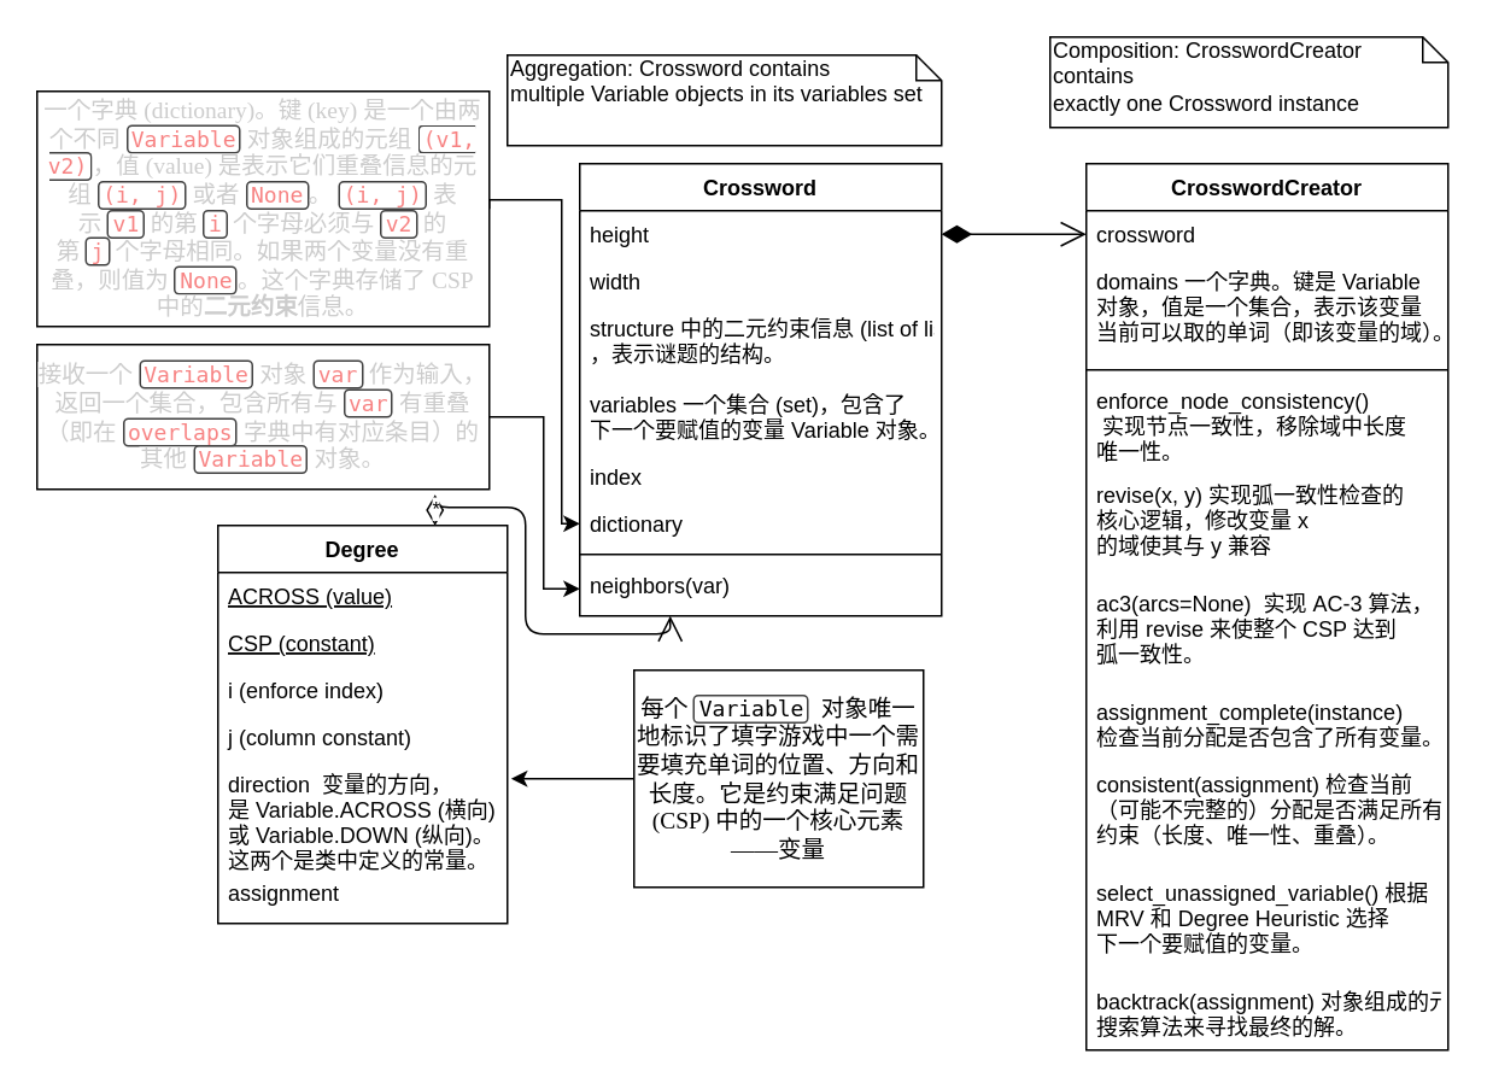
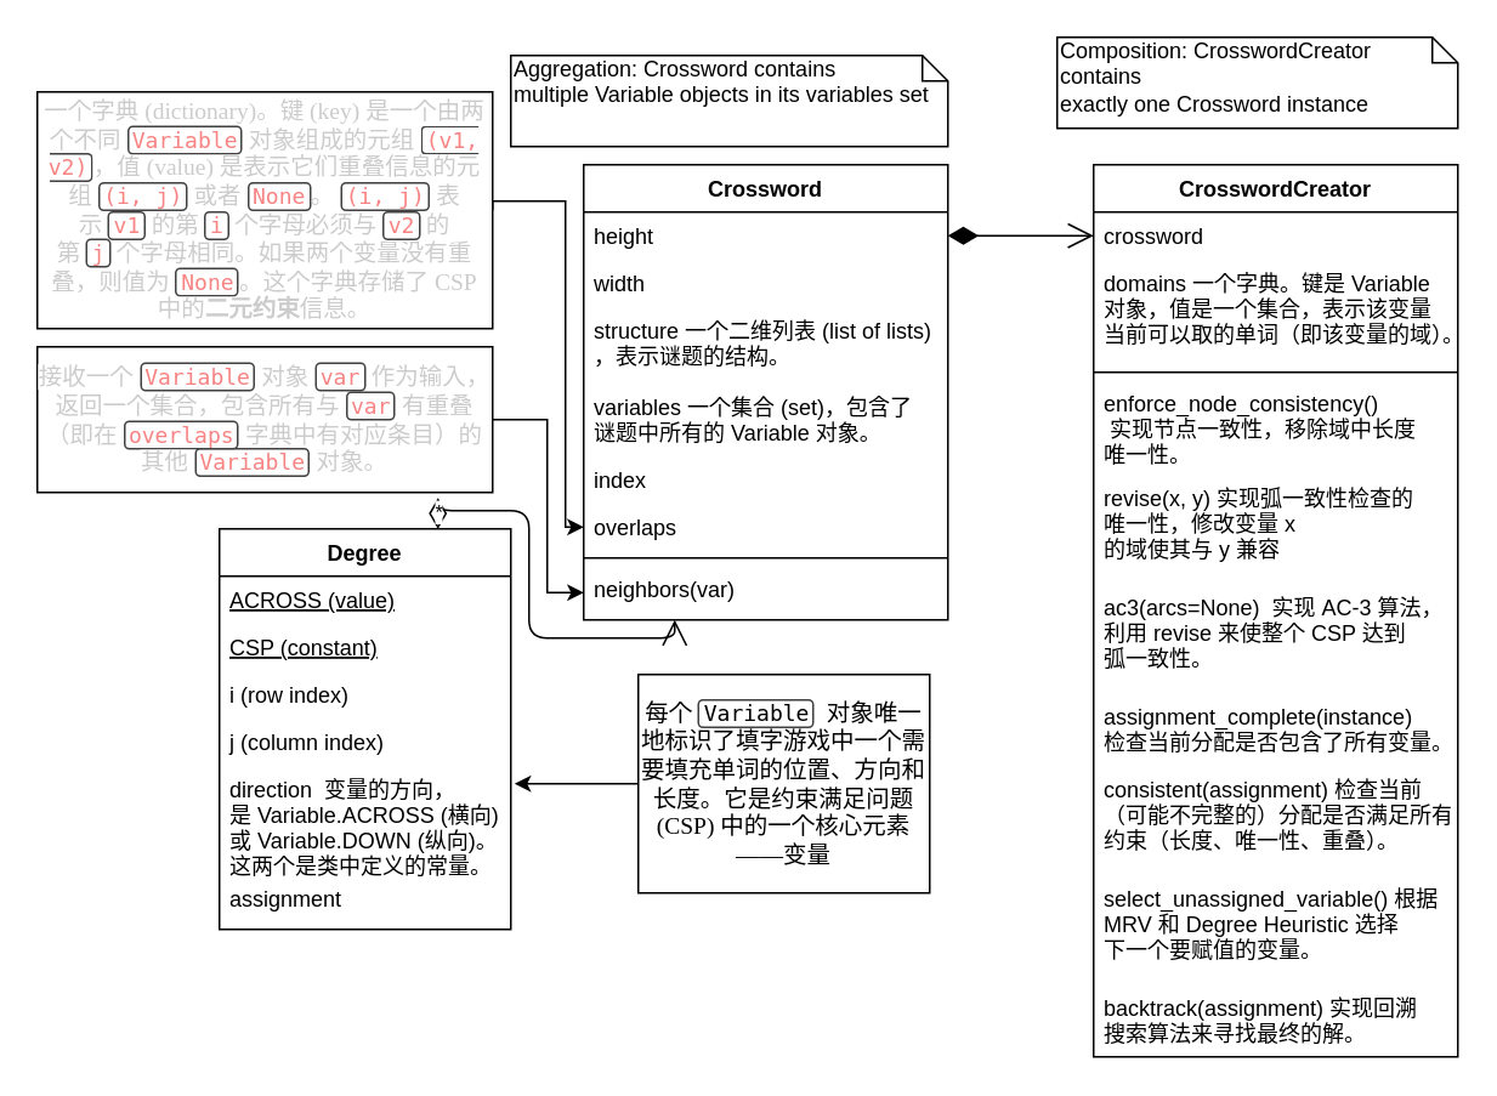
  <mxCell id="0" />
  <mxCell id="1" parent="0" />
  <mxCell id="2" value="Degree" style="swimlane;fontStyle=1;align=center;verticalAlign=top;childLayout=stackLayout;horizontal=1;startSize=26;horizontalStack=0;resizeParent=1;resizeLast=0;collapsible=1;marginBottom=0;rounded=0;shadow=0;strokeWidth=1;" parent="1" vertex="1"><mxGeometry x="120" y="290" width="160" height="220" as="geometry" /></mxCell>
  <mxCell id="3" value="ACROSS (value)" style="text;align=left;verticalAlign=top;spacingLeft=4;spacingRight=4;overflow=hidden;rotatable=0;points=[[0,0.5],[1,0.5]];portConstraint=eastwest;fontStyle=4" parent="2" vertex="1"><mxGeometry y="26" width="160" height="26" as="geometry" /></mxCell>
  <mxCell id="4" value="CSP (constant)" style="text;align=left;verticalAlign=top;spacingLeft=4;spacingRight=4;overflow=hidden;rotatable=0;points=[[0,0.5],[1,0.5]];portConstraint=eastwest;fontStyle=4" parent="2" vertex="1"><mxGeometry y="52" width="160" height="26" as="geometry" /></mxCell>
- <mxCell id="5" value="i (enforce index)" style="text;align=left;verticalAlign=top;spacingLeft=4;spacingRight=4;overflow=hidden;rotatable=0;points=[[0,0.5],[1,0.5]];portConstraint=eastwest;" parent="2" vertex="1"><mxGeometry y="78" width="160" height="26" as="geometry" /></mxCell>
- <mxCell id="6" value="j (column constant)" style="text;align=left;verticalAlign=top;spacingLeft=4;spacingRight=4;overflow=hidden;rotatable=0;points=[[0,0.5],[1,0.5]];portConstraint=eastwest;" parent="2" vertex="1"><mxGeometry y="104" width="160" height="26" as="geometry" /></mxCell>
+ <mxCell id="5" value="i (row index)" style="text;align=left;verticalAlign=top;spacingLeft=4;spacingRight=4;overflow=hidden;rotatable=0;points=[[0,0.5],[1,0.5]];portConstraint=eastwest;" parent="2" vertex="1"><mxGeometry y="78" width="160" height="26" as="geometry" /></mxCell>
+ <mxCell id="6" value="j (column index)" style="text;align=left;verticalAlign=top;spacingLeft=4;spacingRight=4;overflow=hidden;rotatable=0;points=[[0,0.5],[1,0.5]];portConstraint=eastwest;" parent="2" vertex="1"><mxGeometry y="104" width="160" height="26" as="geometry" /></mxCell>
  <mxCell id="7" value="direction  变量的方向，&#10;是 Variable.ACROSS (横向) &#10;或 Variable.DOWN (纵向)。&#10;这两个是类中定义的常量。" style="text;align=left;verticalAlign=top;spacingLeft=4;spacingRight=4;overflow=hidden;rotatable=0;points=[[0,0.5],[1,0.5]];portConstraint=eastwest;" parent="2" vertex="1"><mxGeometry y="130" width="160" height="60" as="geometry" /></mxCell>
  <mxCell id="8" value="assignment" style="text;align=left;verticalAlign=top;spacingLeft=4;spacingRight=4;overflow=hidden;rotatable=0;points=[[0,0.5],[1,0.5]];portConstraint=eastwest;" parent="2" vertex="1"><mxGeometry y="190" width="160" height="24" as="geometry" /></mxCell>
  <mxCell id="9" value="Crossword" style="swimlane;fontStyle=1;align=center;verticalAlign=top;childLayout=stackLayout;horizontal=1;startSize=26;horizontalStack=0;resizeParent=1;resizeLast=0;collapsible=1;marginBottom=0;rounded=0;shadow=0;strokeWidth=1;" parent="1" vertex="1"><mxGeometry x="320" y="90" width="200" height="250" as="geometry" /></mxCell>
  <mxCell id="10" value="height" style="text;align=left;verticalAlign=top;spacingLeft=4;spacingRight=4;overflow=hidden;rotatable=0;points=[[0,0.5],[1,0.5]];portConstraint=eastwest;" parent="9" vertex="1"><mxGeometry y="26" width="200" height="26" as="geometry" /></mxCell>
  <mxCell id="11" value="width" style="text;align=left;verticalAlign=top;spacingLeft=4;spacingRight=4;overflow=hidden;rotatable=0;points=[[0,0.5],[1,0.5]];portConstraint=eastwest;" parent="9" vertex="1"><mxGeometry y="52" width="200" height="26" as="geometry" /></mxCell>
- <mxCell id="12" value="structure 中的二元约束信息 (list of lists)&#10;，表示谜题的结构。" style="text;align=left;verticalAlign=top;spacingLeft=4;spacingRight=4;overflow=hidden;rotatable=0;points=[[0,0.5],[1,0.5]];portConstraint=eastwest;" parent="9" vertex="1"><mxGeometry y="78" width="200" height="42" as="geometry" /></mxCell>
- <mxCell id="13" value="variables 一个集合 (set)，包含了&#10;下一个要赋值的变量 Variable 对象。" style="text;align=left;verticalAlign=top;spacingLeft=4;spacingRight=4;overflow=hidden;rotatable=0;points=[[0,0.5],[1,0.5]];portConstraint=eastwest;" parent="9" vertex="1"><mxGeometry y="120" width="200" height="40" as="geometry" /></mxCell>
+ <mxCell id="12" value="structure 一个二维列表 (list of lists)&#10;，表示谜题的结构。" style="text;align=left;verticalAlign=top;spacingLeft=4;spacingRight=4;overflow=hidden;rotatable=0;points=[[0,0.5],[1,0.5]];portConstraint=eastwest;" parent="9" vertex="1"><mxGeometry y="78" width="200" height="42" as="geometry" /></mxCell>
+ <mxCell id="13" value="variables 一个集合 (set)，包含了&#10;谜题中所有的 Variable 对象。" style="text;align=left;verticalAlign=top;spacingLeft=4;spacingRight=4;overflow=hidden;rotatable=0;points=[[0,0.5],[1,0.5]];portConstraint=eastwest;" parent="9" vertex="1"><mxGeometry y="120" width="200" height="40" as="geometry" /></mxCell>
  <mxCell id="14" value="index" style="text;align=left;verticalAlign=top;spacingLeft=4;spacingRight=4;overflow=hidden;rotatable=0;points=[[0,0.5],[1,0.5]];portConstraint=eastwest;" parent="9" vertex="1"><mxGeometry y="160" width="200" height="26" as="geometry" /></mxCell>
- <mxCell id="15" value="dictionary" style="text;align=left;verticalAlign=top;spacingLeft=4;spacingRight=4;overflow=hidden;rotatable=0;points=[[0,0.5],[1,0.5]];portConstraint=eastwest;" parent="9" vertex="1"><mxGeometry y="186" width="200" height="26" as="geometry" /></mxCell>
+ <mxCell id="15" value="overlaps" style="text;align=left;verticalAlign=top;spacingLeft=4;spacingRight=4;overflow=hidden;rotatable=0;points=[[0,0.5],[1,0.5]];portConstraint=eastwest;" parent="9" vertex="1"><mxGeometry y="186" width="200" height="26" as="geometry" /></mxCell>
  <mxCell id="16" value="" style="line;html=1;strokeWidth=1;align=left;verticalAlign=middle;spacingTop=-1;spacingLeft=3;spacingRight=3;rotatable=0;labelPosition=right;points=[];portConstraint=eastwest;" parent="9" vertex="1"><mxGeometry y="212" width="200" height="8" as="geometry" /></mxCell>
  <mxCell id="17" value="neighbors(var)" style="text;align=left;verticalAlign=top;spacingLeft=4;spacingRight=4;overflow=hidden;rotatable=0;points=[[0,0.5],[1,0.5]];portConstraint=eastwest;" parent="9" vertex="1"><mxGeometry y="220" width="200" height="30" as="geometry" /></mxCell>
  <mxCell id="18" value="CrosswordCreator" style="swimlane;fontStyle=1;align=center;verticalAlign=top;childLayout=stackLayout;horizontal=1;startSize=26;horizontalStack=0;resizeParent=1;resizeLast=0;collapsible=1;marginBottom=0;rounded=0;shadow=0;strokeWidth=1;" parent="1" vertex="1"><mxGeometry x="600" y="90" width="200" height="490" as="geometry" /></mxCell>
  <mxCell id="19" value="crossword" style="text;align=left;verticalAlign=top;spacingLeft=4;spacingRight=4;overflow=hidden;rotatable=0;points=[[0,0.5],[1,0.5]];portConstraint=eastwest;" parent="18" vertex="1"><mxGeometry y="26" width="200" height="26" as="geometry" /></mxCell>
  <mxCell id="20" value="domains 一个字典。键是 Variable &#10;对象，值是一个集合，表示该变量&#10;当前可以取的单词（即该变量的域）。" style="text;align=left;verticalAlign=top;spacingLeft=4;spacingRight=4;overflow=hidden;rotatable=0;points=[[0,0.5],[1,0.5]];portConstraint=eastwest;" parent="18" vertex="1"><mxGeometry y="52" width="200" height="58" as="geometry" /></mxCell>
  <mxCell id="21" value="" style="line;html=1;strokeWidth=1;align=left;verticalAlign=middle;spacingTop=-1;spacingLeft=3;spacingRight=3;rotatable=0;labelPosition=right;points=[];portConstraint=eastwest;" parent="18" vertex="1"><mxGeometry y="110" width="200" height="8" as="geometry" /></mxCell>
  <mxCell id="22" value="enforce_node_consistency()&#10; 实现节点一致性，移除域中长度&#10;唯一性。" style="text;align=left;verticalAlign=top;spacingLeft=4;spacingRight=4;overflow=hidden;rotatable=0;points=[[0,0.5],[1,0.5]];portConstraint=eastwest;" parent="18" vertex="1"><mxGeometry y="118" width="200" height="52" as="geometry" /></mxCell>
- <mxCell id="23" value="revise(x, y) 实现弧一致性检查的&#10;核心逻辑，修改变量 x &#10;的域使其与 y 兼容" style="text;align=left;verticalAlign=top;spacingLeft=4;spacingRight=4;overflow=hidden;rotatable=0;points=[[0,0.5],[1,0.5]];portConstraint=eastwest;" parent="18" vertex="1"><mxGeometry y="170" width="200" height="60" as="geometry" /></mxCell>
+ <mxCell id="23" value="revise(x, y) 实现弧一致性检查的&#10;唯一性，修改变量 x &#10;的域使其与 y 兼容" style="text;align=left;verticalAlign=top;spacingLeft=4;spacingRight=4;overflow=hidden;rotatable=0;points=[[0,0.5],[1,0.5]];portConstraint=eastwest;" parent="18" vertex="1"><mxGeometry y="170" width="200" height="60" as="geometry" /></mxCell>
  <mxCell id="24" value="ac3(arcs=None)  实现 AC-3 算法，&#10;利用 revise 来使整个 CSP 达到&#10;弧一致性。" style="text;align=left;verticalAlign=top;spacingLeft=4;spacingRight=4;overflow=hidden;rotatable=0;points=[[0,0.5],[1,0.5]];portConstraint=eastwest;" parent="18" vertex="1"><mxGeometry y="230" width="200" height="60" as="geometry" /></mxCell>
  <mxCell id="25" value="assignment_complete(instance)&#10;检查当前分配是否包含了所有变量。" style="text;align=left;verticalAlign=top;spacingLeft=4;spacingRight=4;overflow=hidden;rotatable=0;points=[[0,0.5],[1,0.5]];portConstraint=eastwest;" parent="18" vertex="1"><mxGeometry y="290" width="200" height="40" as="geometry" /></mxCell>
  <mxCell id="26" value="consistent(assignment) 检查当前&#10;（可能不完整的）分配是否满足所有&#10;约束（长度、唯一性、重叠）。" style="text;align=left;verticalAlign=top;spacingLeft=4;spacingRight=4;overflow=hidden;rotatable=0;points=[[0,0.5],[1,0.5]];portConstraint=eastwest;" parent="18" vertex="1"><mxGeometry y="330" width="200" height="60" as="geometry" /></mxCell>
  <mxCell id="27" value="select_unassigned_variable() 根据 &#10;MRV 和 Degree Heuristic 选择&#10;下一个要赋值的变量。&#10;" style="text;align=left;verticalAlign=top;spacingLeft=4;spacingRight=4;overflow=hidden;rotatable=0;points=[[0,0.5],[1,0.5]];portConstraint=eastwest;" parent="18" vertex="1"><mxGeometry y="390" width="200" height="60" as="geometry" /></mxCell>
- <mxCell id="28" value="backtrack(assignment) 对象组成的元组&#10;搜索算法来寻找最终的解。" style="text;align=left;verticalAlign=top;spacingLeft=4;spacingRight=4;overflow=hidden;rotatable=0;points=[[0,0.5],[1,0.5]];portConstraint=eastwest;" parent="18" vertex="1"><mxGeometry y="450" width="200" height="40" as="geometry" /></mxCell>
+ <mxCell id="28" value="backtrack(assignment) 实现回溯&#10;搜索算法来寻找最终的解。" style="text;align=left;verticalAlign=top;spacingLeft=4;spacingRight=4;overflow=hidden;rotatable=0;points=[[0,0.5],[1,0.5]];portConstraint=eastwest;" parent="18" vertex="1"><mxGeometry y="450" width="200" height="40" as="geometry" /></mxCell>
  <mxCell id="29" value="*" style="endArrow=open;html=1;endSize=12;startArrow=diamondThin;startSize=14;startFill=0;edgeStyle=orthogonalEdgeStyle;align=left;verticalAlign=bottom;exitX=0.75;exitY=0;exitDx=0;exitDy=0;entryX=0.25;entryY=1;entryDx=0;entryDy=0;" parent="1" source="2" target="9" edge="1"><mxGeometry x="-1" y="3" relative="1" as="geometry"><Array as="points"><mxPoint x="240" y="280" /><mxPoint x="290" y="280" /><mxPoint x="290" y="350" /><mxPoint x="370" y="350" /></Array></mxGeometry></mxCell>
  <mxCell id="30" value="Composition: CrosswordCreator contains &#10;exactly one Crossword instance" style="shape=note;whiteSpace=wrap;html=1;size=14;verticalAlign=top;align=left;spacingTop=-6;" parent="1" vertex="1"><mxGeometry x="580" y="20" width="220" height="50" as="geometry" /></mxCell>
  <mxCell id="31" value="Aggregation: Crossword contains &#10;multiple Variable objects in its variables set" style="shape=note;whiteSpace=wrap;html=1;size=14;verticalAlign=top;align=left;spacingTop=-6;" parent="1" vertex="1"><mxGeometry x="280" y="30" width="240" height="50" as="geometry" /></mxCell>
  <mxCell id="32" value="" style="endArrow=open;html=1;endSize=12;startArrow=diamondThin;startSize=14;startFill=1;edgeStyle=orthogonalEdgeStyle;align=left;verticalAlign=bottom;exitX=1;exitY=0.5;exitDx=0;exitDy=0;entryX=0;entryY=0.5;entryDx=0;entryDy=0;" parent="1" source="10" target="19" edge="1"><mxGeometry x="-1" y="3" relative="1" as="geometry" /></mxCell>
  <mxCell id="33" value="&lt;font face=&quot;Times New Roman&quot; style=&quot;background-color: light-dark(#ffffff, var(--ge-dark-color, #121212)); color: rgb(0, 0, 0);&quot;&gt;&lt;span style=&quot;font-size: 13px; text-align: left;&quot;&gt;每个&amp;nbsp;&lt;code style=&quot;font-size: var(--vscode-editor-font-size, var(--vscode-font-size, 12px)); white-space-collapse: preserve-breaks; padding: 0px 2px; border-radius: 3px; overflow-wrap: anywhere; border: 1px solid var(--vscode-textSeparator-foreground, #424242); word-break: break-word;&quot;&gt;Variable&lt;/code&gt;&lt;span style=&quot;color: rgb(204, 204, 204);&quot;&gt;&amp;nbsp;&lt;/span&gt;&amp;nbsp;&lt;/span&gt;&lt;span style=&quot;font-size: 13px; text-align: left;&quot;&gt;对象唯一地标识了填字游戏中一个需要填充单词的位置、方向和长度。它是约束满足问题 (CSP) 中的一个核心元素——变量&lt;/span&gt;&lt;/font&gt;" style="rounded=0;whiteSpace=wrap;html=1;" vertex="1" parent="1"><mxGeometry x="350" y="370" width="160" height="120" as="geometry" /></mxCell>
  <mxCell id="34" style="edgeStyle=orthogonalEdgeStyle;rounded=0;orthogonalLoop=1;jettySize=auto;html=1;exitX=0;exitY=0.5;exitDx=0;exitDy=0;entryX=1.013;entryY=0.167;entryDx=0;entryDy=0;entryPerimeter=0;" edge="1" parent="1" source="33" target="7"><mxGeometry relative="1" as="geometry" /></mxCell>
  <mxCell id="35" style="edgeStyle=orthogonalEdgeStyle;rounded=0;orthogonalLoop=1;jettySize=auto;html=1;exitX=1;exitY=0.5;exitDx=0;exitDy=0;entryX=0;entryY=0.5;entryDx=0;entryDy=0;" edge="1" parent="1" source="36" target="15"><mxGeometry relative="1" as="geometry"><Array as="points"><mxPoint x="270" y="110" /><mxPoint x="310" y="110" /><mxPoint x="310" y="289" /></Array></mxGeometry></mxCell>
  <mxCell id="36" value="&lt;span style=&quot;background-color: light-dark(#ffffff, var(--ge-dark-color, #121212));&quot;&gt;&lt;font face=&quot;Times New Roman&quot;&gt;&lt;span style=&quot;color: rgb(204, 204, 204); font-size: 13px; text-align: left;&quot;&gt;一个字典 (dictionary)。键 (key) 是一个由两个不同&amp;nbsp;&lt;/span&gt;&lt;code style=&quot;color: var(--vscode-textPreformat-foreground, #f78383); padding: 0px 2px; border-radius: 3px; overflow-wrap: anywhere; font-size: var(--vscode-editor-font-size, var(--vscode-font-size, 12px)); border: 1px solid var(--vscode-textSeparator-foreground, #424242); white-space-collapse: preserve-breaks; word-break: break-word; text-align: left;&quot;&gt;Variable&lt;/code&gt;&lt;span style=&quot;color: rgb(204, 204, 204); font-size: 13px; text-align: left;&quot;&gt;&amp;nbsp;对象组成的元组&amp;nbsp;&lt;/span&gt;&lt;code style=&quot;color: var(--vscode-textPreformat-foreground, #f78383); padding: 0px 2px; border-radius: 3px; overflow-wrap: anywhere; font-size: var(--vscode-editor-font-size, var(--vscode-font-size, 12px)); border: 1px solid var(--vscode-textSeparator-foreground, #424242); white-space-collapse: preserve-breaks; word-break: break-word; text-align: left;&quot;&gt;(v1, v2)&lt;/code&gt;&lt;span style=&quot;color: rgb(204, 204, 204); font-size: 13px; text-align: left;&quot;&gt;，值 (value) 是表示它们重叠信息的元组&amp;nbsp;&lt;/span&gt;&lt;code style=&quot;color: var(--vscode-textPreformat-foreground, #f78383); padding: 0px 2px; border-radius: 3px; overflow-wrap: anywhere; font-size: var(--vscode-editor-font-size, var(--vscode-font-size, 12px)); border: 1px solid var(--vscode-textSeparator-foreground, #424242); white-space-collapse: preserve-breaks; word-break: break-word; text-align: left;&quot;&gt;(i, j)&lt;/code&gt;&lt;span style=&quot;color: rgb(204, 204, 204); font-size: 13px; text-align: left;&quot;&gt;&amp;nbsp;或者&amp;nbsp;&lt;/span&gt;&lt;code style=&quot;color: var(--vscode-textPreformat-foreground, #f78383); padding: 0px 2px; border-radius: 3px; overflow-wrap: anywhere; font-size: var(--vscode-editor-font-size, var(--vscode-font-size, 12px)); border: 1px solid var(--vscode-textSeparator-foreground, #424242); white-space-collapse: preserve-breaks; word-break: break-word; text-align: left;&quot;&gt;None&lt;/code&gt;&lt;span style=&quot;color: rgb(204, 204, 204); font-size: 13px; text-align: left;&quot;&gt;。&amp;nbsp;&lt;/span&gt;&lt;code style=&quot;color: var(--vscode-textPreformat-foreground, #f78383); padding: 0px 2px; border-radius: 3px; overflow-wrap: anywhere; font-size: var(--vscode-editor-font-size, var(--vscode-font-size, 12px)); border: 1px solid var(--vscode-textSeparator-foreground, #424242); white-space-collapse: preserve-breaks; word-break: break-word; text-align: left;&quot;&gt;(i, j)&lt;/code&gt;&lt;span style=&quot;color: rgb(204, 204, 204); font-size: 13px; text-align: left;&quot;&gt;&amp;nbsp;表示&amp;nbsp;&lt;/span&gt;&lt;code style=&quot;color: var(--vscode-textPreformat-foreground, #f78383); padding: 0px 2px; border-radius: 3px; overflow-wrap: anywhere; font-size: var(--vscode-editor-font-size, var(--vscode-font-size, 12px)); border: 1px solid var(--vscode-textSeparator-foreground, #424242); white-space-collapse: preserve-breaks; word-break: break-word; text-align: left;&quot;&gt;v1&lt;/code&gt;&lt;span style=&quot;color: rgb(204, 204, 204); font-size: 13px; text-align: left;&quot;&gt;&amp;nbsp;的第&amp;nbsp;&lt;/span&gt;&lt;code style=&quot;color: var(--vscode-textPreformat-foreground, #f78383); padding: 0px 2px; border-radius: 3px; overflow-wrap: anywhere; font-size: var(--vscode-editor-font-size, var(--vscode-font-size, 12px)); border: 1px solid var(--vscode-textSeparator-foreground, #424242); white-space-collapse: preserve-breaks; word-break: break-word; text-align: left;&quot;&gt;i&lt;/code&gt;&lt;span style=&quot;color: rgb(204, 204, 204); font-size: 13px; text-align: left;&quot;&gt;&amp;nbsp;个字母必须与&amp;nbsp;&lt;/span&gt;&lt;code style=&quot;color: var(--vscode-textPreformat-foreground, #f78383); padding: 0px 2px; border-radius: 3px; overflow-wrap: anywhere; font-size: var(--vscode-editor-font-size, var(--vscode-font-size, 12px)); border: 1px solid var(--vscode-textSeparator-foreground, #424242); white-space-collapse: preserve-breaks; word-break: break-word; text-align: left;&quot;&gt;v2&lt;/code&gt;&lt;span style=&quot;color: rgb(204, 204, 204); font-size: 13px; text-align: left;&quot;&gt;&amp;nbsp;的第&amp;nbsp;&lt;/span&gt;&lt;code style=&quot;color: var(--vscode-textPreformat-foreground, #f78383); padding: 0px 2px; border-radius: 3px; overflow-wrap: anywhere; font-size: var(--vscode-editor-font-size, var(--vscode-font-size, 12px)); border: 1px solid var(--vscode-textSeparator-foreground, #424242); white-space-collapse: preserve-breaks; word-break: break-word; text-align: left;&quot;&gt;j&lt;/code&gt;&lt;span style=&quot;color: rgb(204, 204, 204); font-size: 13px; text-align: left;&quot;&gt;&amp;nbsp;个字母相同。如果两个变量没有重叠，则值为&amp;nbsp;&lt;/span&gt;&lt;code style=&quot;color: var(--vscode-textPreformat-foreground, #f78383); padding: 0px 2px; border-radius: 3px; overflow-wrap: anywhere; font-size: var(--vscode-editor-font-size, var(--vscode-font-size, 12px)); border: 1px solid var(--vscode-textSeparator-foreground, #424242); white-space-collapse: preserve-breaks; word-break: break-word; text-align: left;&quot;&gt;None&lt;/code&gt;&lt;span style=&quot;color: rgb(204, 204, 204); font-size: 13px; text-align: left;&quot;&gt;。这个字典存储了 CSP 中的&lt;/span&gt;&lt;strong style=&quot;color: rgb(204, 204, 204); font-size: 13px; text-align: left;&quot;&gt;二元约束&lt;/strong&gt;&lt;span style=&quot;color: rgb(204, 204, 204); font-size: 13px; text-align: left;&quot;&gt;信息。&lt;/span&gt;&lt;/font&gt;&lt;/span&gt;" style="rounded=0;whiteSpace=wrap;html=1;" vertex="1" parent="1"><mxGeometry x="20" y="50" width="250" height="130" as="geometry" /></mxCell>
  <mxCell id="37" style="edgeStyle=orthogonalEdgeStyle;rounded=0;orthogonalLoop=1;jettySize=auto;html=1;exitX=1;exitY=0.5;exitDx=0;exitDy=0;entryX=0;entryY=0.5;entryDx=0;entryDy=0;" edge="1" parent="1" source="38" target="17"><mxGeometry relative="1" as="geometry"><Array as="points"><mxPoint x="300" y="230" /><mxPoint x="300" y="325" /></Array></mxGeometry></mxCell>
  <mxCell id="38" value="&lt;span style=&quot;background-color: light-dark(#ffffff, var(--ge-dark-color, #121212));&quot;&gt;&lt;font face=&quot;Times New Roman&quot;&gt;&lt;span style=&quot;color: rgb(204, 204, 204); font-size: 13px; text-align: left;&quot;&gt;接收一个&amp;nbsp;&lt;/span&gt;&lt;code style=&quot;color: var(--vscode-textPreformat-foreground, #f78383); padding: 0px 2px; border-radius: 3px; overflow-wrap: anywhere; font-size: var(--vscode-editor-font-size, var(--vscode-font-size, 12px)); border: 1px solid var(--vscode-textSeparator-foreground, #424242); white-space-collapse: preserve-breaks; word-break: break-word; text-align: left;&quot;&gt;Variable&lt;/code&gt;&lt;span style=&quot;color: rgb(204, 204, 204); font-size: 13px; text-align: left;&quot;&gt;&amp;nbsp;对象&amp;nbsp;&lt;/span&gt;&lt;code style=&quot;color: var(--vscode-textPreformat-foreground, #f78383); padding: 0px 2px; border-radius: 3px; overflow-wrap: anywhere; font-size: var(--vscode-editor-font-size, var(--vscode-font-size, 12px)); border: 1px solid var(--vscode-textSeparator-foreground, #424242); white-space-collapse: preserve-breaks; word-break: break-word; text-align: left;&quot;&gt;var&lt;/code&gt;&lt;span style=&quot;color: rgb(204, 204, 204); font-size: 13px; text-align: left;&quot;&gt;&amp;nbsp;作为输入，返回一个集合，包含所有与&amp;nbsp;&lt;/span&gt;&lt;code style=&quot;color: var(--vscode-textPreformat-foreground, #f78383); padding: 0px 2px; border-radius: 3px; overflow-wrap: anywhere; font-size: var(--vscode-editor-font-size, var(--vscode-font-size, 12px)); border: 1px solid var(--vscode-textSeparator-foreground, #424242); white-space-collapse: preserve-breaks; word-break: break-word; text-align: left;&quot;&gt;var&lt;/code&gt;&lt;span style=&quot;color: rgb(204, 204, 204); font-size: 13px; text-align: left;&quot;&gt;&amp;nbsp;有重叠（即在&amp;nbsp;&lt;/span&gt;&lt;code style=&quot;color: var(--vscode-textPreformat-foreground, #f78383); padding: 0px 2px; border-radius: 3px; overflow-wrap: anywhere; font-size: var(--vscode-editor-font-size, var(--vscode-font-size, 12px)); border: 1px solid var(--vscode-textSeparator-foreground, #424242); white-space-collapse: preserve-breaks; word-break: break-word; text-align: left;&quot;&gt;overlaps&lt;/code&gt;&lt;span style=&quot;color: rgb(204, 204, 204); font-size: 13px; text-align: left;&quot;&gt;&amp;nbsp;字典中有对应条目）的其他&amp;nbsp;&lt;/span&gt;&lt;code style=&quot;color: var(--vscode-textPreformat-foreground, #f78383); padding: 0px 2px; border-radius: 3px; overflow-wrap: anywhere; font-size: var(--vscode-editor-font-size, var(--vscode-font-size, 12px)); border: 1px solid var(--vscode-textSeparator-foreground, #424242); white-space-collapse: preserve-breaks; word-break: break-word; text-align: left;&quot;&gt;Variable&lt;/code&gt;&lt;span style=&quot;color: rgb(204, 204, 204); font-size: 13px; text-align: left;&quot;&gt;&amp;nbsp;对象。&lt;/span&gt;&lt;/font&gt;&lt;/span&gt;" style="rounded=0;whiteSpace=wrap;html=1;" vertex="1" parent="1"><mxGeometry x="20" y="190" width="250" height="80" as="geometry" /></mxCell>
